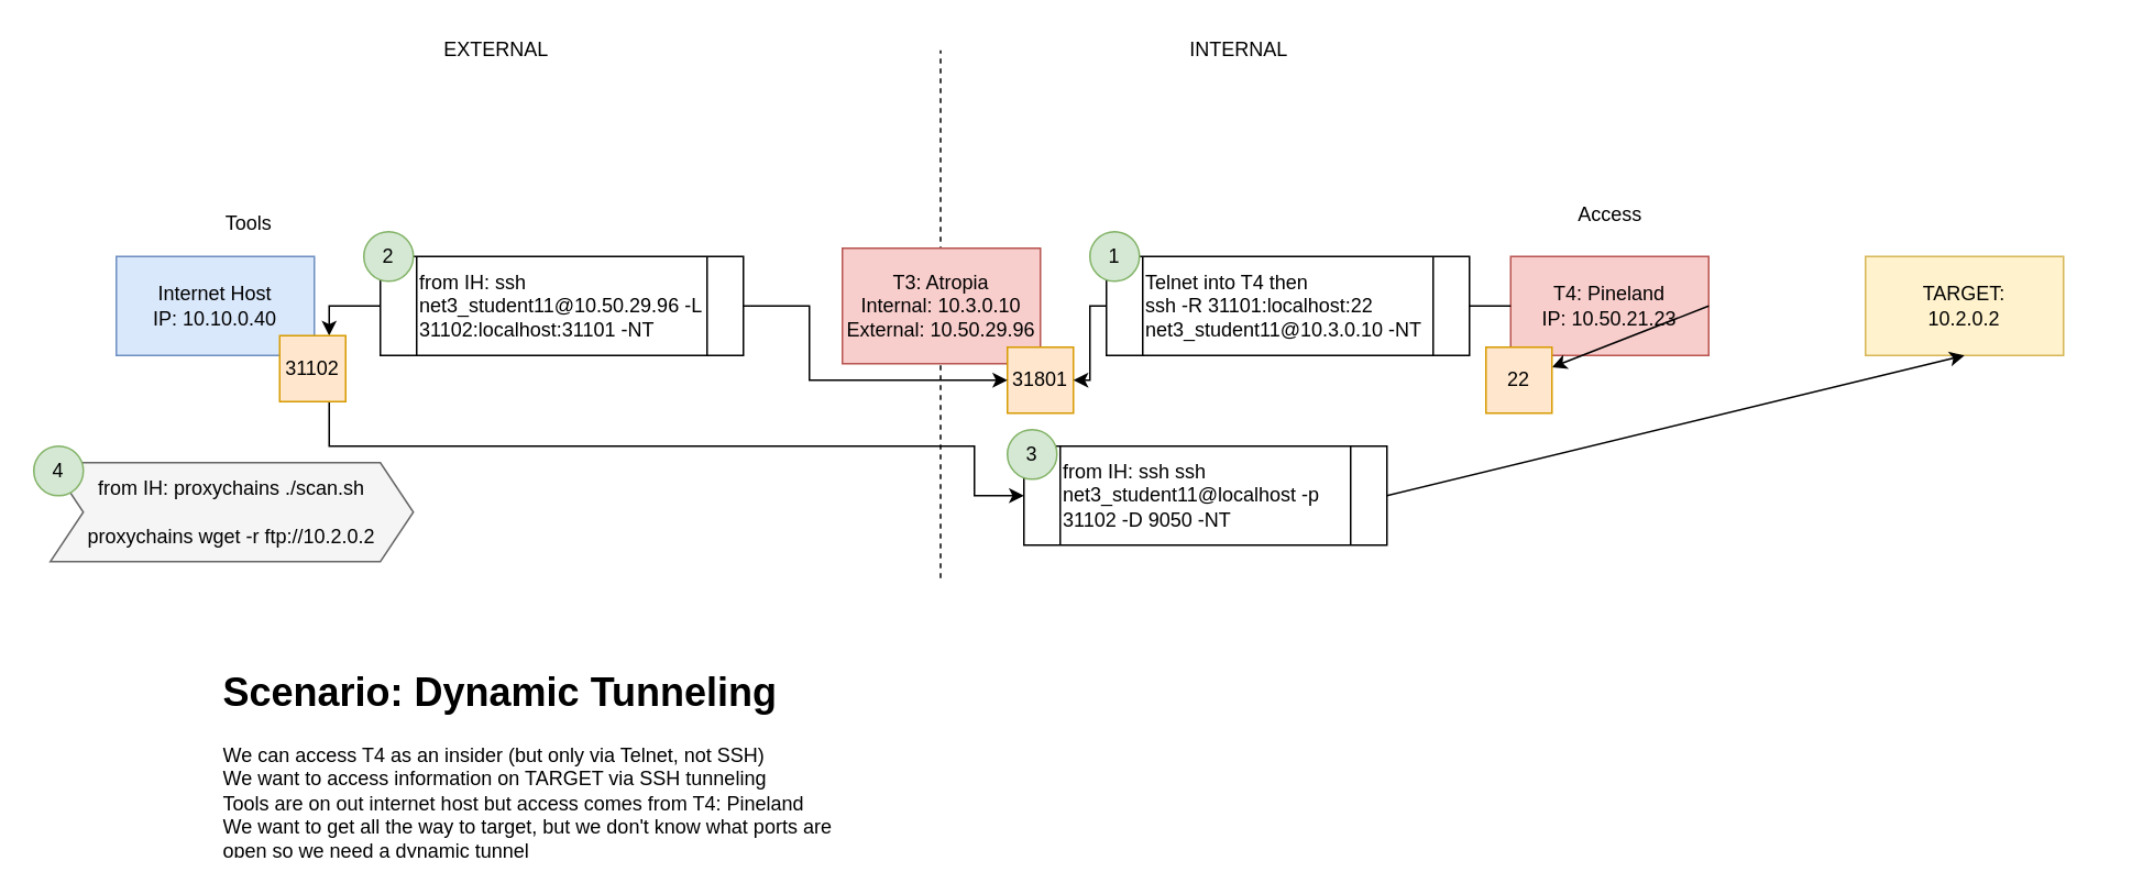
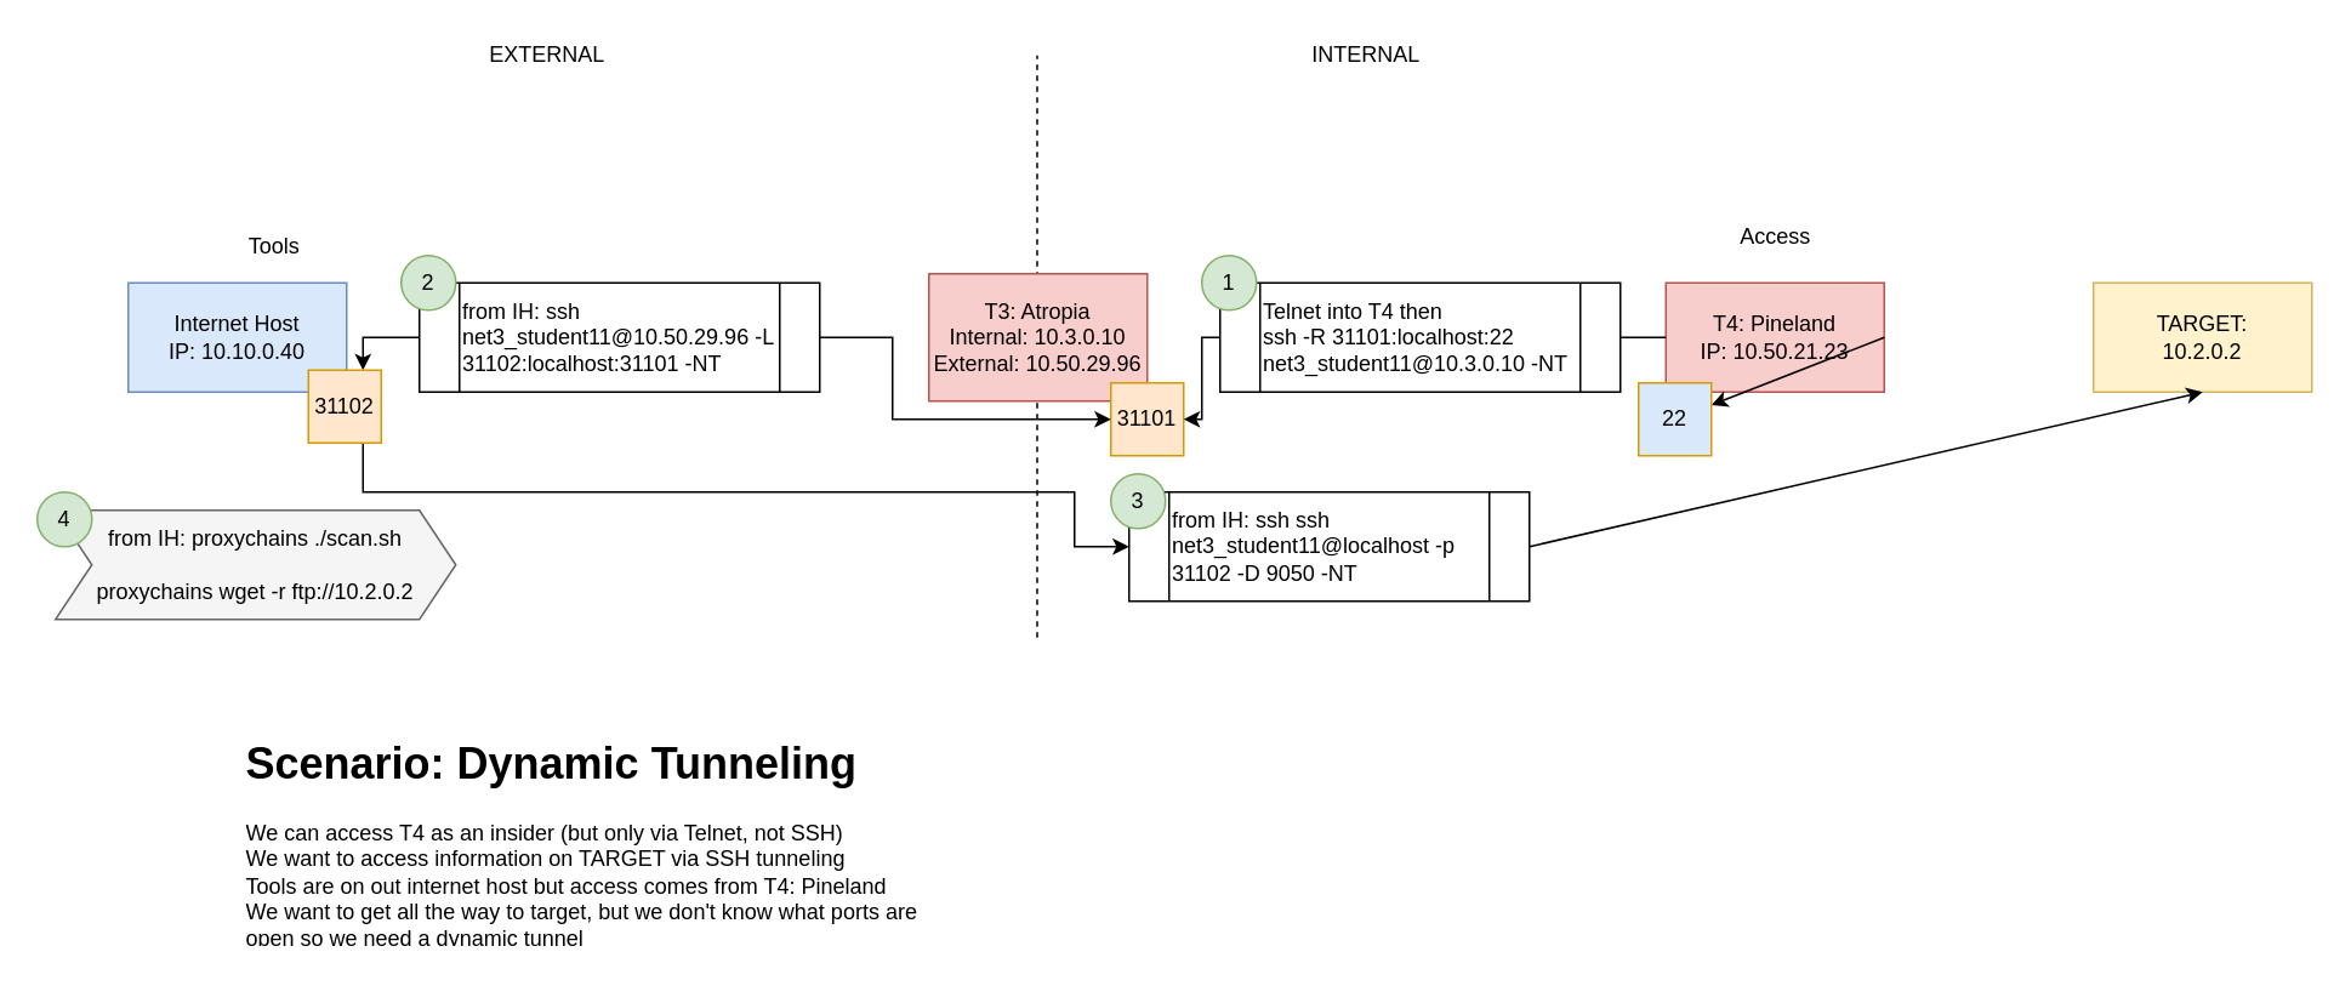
  <mxCell id="0" />
  <mxCell id="1" parent="0" />
  <mxCell id="2" value="&lt;span style=&quot;color: rgb(0 , 0 , 0) ; text-align: left&quot;&gt;from IH: proxychains ./scan.sh&lt;/span&gt;&lt;br style=&quot;color: rgb(0 , 0 , 0) ; text-align: left&quot;&gt;&lt;br style=&quot;color: rgb(0 , 0 , 0) ; text-align: left&quot;&gt;&lt;span style=&quot;color: rgb(0 , 0 , 0) ; text-align: left&quot;&gt;proxychains wget -r ftp://10.2.0.2&lt;/span&gt;" style="shape=step;perimeter=stepPerimeter;whiteSpace=wrap;html=1;fixedSize=1;align=center;fillColor=#f5f5f5;fontColor=#333333;strokeColor=#666666;" vertex="1" parent="1"><mxGeometry x="30" y="280" width="220" height="60" as="geometry" /></mxCell>
  <mxCell id="3" value="" style="endArrow=none;dashed=1;html=1;rounded=0;" parent="1" edge="1"><mxGeometry width="50" height="50" relative="1" as="geometry"><mxPoint x="569.5" y="350" as="sourcePoint" /><mxPoint x="569.5" y="30" as="targetPoint" /></mxGeometry></mxCell>
  <mxCell id="4" value="Internet Host&lt;br&gt;IP: 10.10.0.40" style="rounded=0;whiteSpace=wrap;html=1;fillColor=#dae8fc;strokeColor=#6c8ebf;" parent="1" vertex="1"><mxGeometry x="70" y="155" width="120" height="60" as="geometry" /></mxCell>
  <mxCell id="5" value="Tools" style="text;html=1;align=center;verticalAlign=middle;resizable=0;points=[];autosize=1;strokeColor=none;fillColor=none;" parent="1" vertex="1"><mxGeometry x="130" y="125" width="40" height="20" as="geometry" /></mxCell>
  <mxCell id="6" value="T3: Atropia&lt;br&gt;Internal: 10.3.0.10&lt;br&gt;External: 10.50.29.96" style="rounded=0;whiteSpace=wrap;html=1;fillColor=#f8cecc;strokeColor=#b85450;" parent="1" vertex="1"><mxGeometry x="510" y="150" width="120" height="70" as="geometry" /></mxCell>
  <mxCell id="7" value="EXTERNAL" style="text;html=1;align=center;verticalAlign=middle;resizable=0;points=[];autosize=1;strokeColor=none;fillColor=none;" parent="1" vertex="1"><mxGeometry x="260" y="20" width="80" height="20" as="geometry" /></mxCell>
  <mxCell id="8" value="INTERNAL" style="text;html=1;align=center;verticalAlign=middle;resizable=0;points=[];autosize=1;strokeColor=none;fillColor=none;" parent="1" vertex="1"><mxGeometry x="715" y="20" width="70" height="20" as="geometry" /></mxCell>
  <mxCell id="9" value="T4: Pineland&lt;br&gt;IP: 10.50.21.23" style="rounded=0;whiteSpace=wrap;html=1;fillColor=#f8cecc;strokeColor=#b85450;" parent="1" vertex="1"><mxGeometry x="915" y="155" width="120" height="60" as="geometry" /></mxCell>
- <mxCell id="10" value="TARGET:&lt;br&gt;10.2.0.2" style="rounded=0;whiteSpace=wrap;html=1;fillColor=#fff2cc;strokeColor=#d6b656;" parent="1" vertex="1"><mxGeometry x="1130" y="155" width="120" height="60" as="geometry" /></mxCell>
+ <mxCell id="10" value="TARGET:&lt;br&gt;10.2.0.2" style="rounded=0;whiteSpace=wrap;html=1;fillColor=#fff2cc;strokeColor=#d6b656;" parent="1" vertex="1"><mxGeometry x="1150" y="155" width="120" height="60" as="geometry" /></mxCell>
  <mxCell id="11" value="Access" style="text;html=1;align=center;verticalAlign=middle;resizable=0;points=[];autosize=1;strokeColor=none;fillColor=none;" parent="1" vertex="1"><mxGeometry x="950" y="120" width="50" height="20" as="geometry" /></mxCell>
  <mxCell id="12" value="" style="endArrow=classic;html=1;rounded=0;exitX=1;exitY=0.5;exitDx=0;exitDy=0;" parent="1" source="9" target="14" edge="1"><mxGeometry width="50" height="50" relative="1" as="geometry"><mxPoint x="530" y="160" as="sourcePoint" /><mxPoint x="580" y="110" as="targetPoint" /></mxGeometry></mxCell>
- <mxCell id="13" value="31801" style="whiteSpace=wrap;html=1;aspect=fixed;fillColor=#ffe6cc;strokeColor=#d79b00;" parent="1" vertex="1"><mxGeometry x="610" y="210" width="40" height="40" as="geometry" /></mxCell>
- <mxCell id="14" value="22" style="whiteSpace=wrap;html=1;aspect=fixed;fillColor=#ffe6cc;strokeColor=#d79b00;" parent="1" vertex="1"><mxGeometry x="900" y="210" width="40" height="40" as="geometry" /></mxCell>
+ <mxCell id="13" value="31101" style="whiteSpace=wrap;html=1;aspect=fixed;fillColor=#ffe6cc;strokeColor=#d79b00;" parent="1" vertex="1"><mxGeometry x="610" y="210" width="40" height="40" as="geometry" /></mxCell>
+ <mxCell id="14" value="22" style="whiteSpace=wrap;html=1;aspect=fixed;fillColor=#dae8fc;strokeColor=#d79b00;" parent="1" vertex="1"><mxGeometry x="900" y="210" width="40" height="40" as="geometry" /></mxCell>
  <mxCell id="15" style="edgeStyle=orthogonalEdgeStyle;rounded=0;orthogonalLoop=1;jettySize=auto;html=1;exitX=0;exitY=0.5;exitDx=0;exitDy=0;entryX=1;entryY=0.5;entryDx=0;entryDy=0;" parent="1" source="16" target="13" edge="1"><mxGeometry relative="1" as="geometry"><Array as="points"><mxPoint x="660" y="185" /><mxPoint x="660" y="230" /></Array></mxGeometry></mxCell>
  <mxCell id="16" value="Telnet into T4 then&lt;br&gt;ssh -R 31101:localhost:22 net3_student11@10.3.0.10 -NT" style="shape=process;whiteSpace=wrap;html=1;backgroundOutline=1;align=left;" parent="1" vertex="1"><mxGeometry x="670" y="155" width="220" height="60" as="geometry" /></mxCell>
  <mxCell id="17" value="" style="endArrow=none;html=1;rounded=0;exitX=0;exitY=0.5;exitDx=0;exitDy=0;entryX=1;entryY=0.5;entryDx=0;entryDy=0;" parent="1" source="9" target="16" edge="1"><mxGeometry width="50" height="50" relative="1" as="geometry"><mxPoint x="915" y="185" as="sourcePoint" /><mxPoint x="630" y="185" as="targetPoint" /></mxGeometry></mxCell>
  <mxCell id="18" value="1" style="ellipse;whiteSpace=wrap;html=1;aspect=fixed;fillColor=#d5e8d4;strokeColor=#82b366;" parent="1" vertex="1"><mxGeometry x="660" y="140" width="30" height="30" as="geometry" /></mxCell>
  <mxCell id="19" style="edgeStyle=orthogonalEdgeStyle;rounded=0;orthogonalLoop=1;jettySize=auto;html=1;exitX=1;exitY=0.5;exitDx=0;exitDy=0;entryX=0;entryY=0.5;entryDx=0;entryDy=0;" parent="1" source="21" target="13" edge="1"><mxGeometry relative="1" as="geometry"><Array as="points"><mxPoint x="490" y="185" /><mxPoint x="490" y="230" /></Array></mxGeometry></mxCell>
  <mxCell id="20" style="edgeStyle=orthogonalEdgeStyle;rounded=0;orthogonalLoop=1;jettySize=auto;html=1;exitX=0;exitY=0.5;exitDx=0;exitDy=0;entryX=0.75;entryY=0;entryDx=0;entryDy=0;" parent="1" source="21" target="27" edge="1"><mxGeometry relative="1" as="geometry" /></mxCell>
  <mxCell id="21" value="from IH: ssh net3_student11@10.50.29.96 -L 31102:localhost:31101 -NT" style="shape=process;whiteSpace=wrap;html=1;backgroundOutline=1;align=left;" parent="1" vertex="1"><mxGeometry x="230" y="155" width="220" height="60" as="geometry" /></mxCell>
  <mxCell id="22" value="2" style="ellipse;whiteSpace=wrap;html=1;aspect=fixed;fillColor=#d5e8d4;strokeColor=#82b366;" parent="1" vertex="1"><mxGeometry x="220" y="140" width="30" height="30" as="geometry" /></mxCell>
  <mxCell id="23" value="&lt;h1&gt;Scenario: Dynamic Tunneling&lt;/h1&gt;&lt;span&gt;We can access T4 as an insider (but only via Telnet, not SSH)&lt;/span&gt;&lt;br&gt;&lt;span&gt;We want to access information on TARGET via SSH tunneling&lt;/span&gt;&lt;br&gt;&lt;span&gt;Tools are on out internet host but access comes from T4: Pineland&lt;br&gt;We want to get all the way to target, but we don't know what ports are open so we need a dynamic tunnel&amp;nbsp;&lt;/span&gt;" style="text;html=1;strokeColor=none;fillColor=none;spacing=5;spacingTop=-20;whiteSpace=wrap;overflow=hidden;rounded=0;" parent="1" vertex="1"><mxGeometry y="400" width="380" height="120" as="geometry" x="130" /></mxCell>
  <mxCell id="24" value="from IH: ssh ssh net3_student11@localhost -p 31102 -D 9050 -NT" style="shape=process;whiteSpace=wrap;html=1;backgroundOutline=1;align=left;" parent="1" vertex="1"><mxGeometry x="620" y="270" width="220" height="60" as="geometry" /></mxCell>
  <mxCell id="25" value="" style="endArrow=classic;html=1;rounded=0;exitX=1;exitY=0.5;exitDx=0;exitDy=0;entryX=0.5;entryY=1;entryDx=0;entryDy=0;" parent="1" source="24" target="10" edge="1"><mxGeometry width="50" height="50" relative="1" as="geometry"><mxPoint x="680" y="200" as="sourcePoint" /><mxPoint x="730" y="150" as="targetPoint" /></mxGeometry></mxCell>
  <mxCell id="26" style="edgeStyle=orthogonalEdgeStyle;rounded=0;orthogonalLoop=1;jettySize=auto;html=1;exitX=0.75;exitY=1;exitDx=0;exitDy=0;entryX=0;entryY=0.5;entryDx=0;entryDy=0;" parent="1" source="27" target="24" edge="1"><mxGeometry relative="1" as="geometry"><Array as="points"><mxPoint x="199" y="270" /><mxPoint x="590" y="270" /><mxPoint x="590" y="300" /></Array></mxGeometry></mxCell>
  <mxCell id="27" value="31102" style="whiteSpace=wrap;html=1;aspect=fixed;fillColor=#ffe6cc;strokeColor=#d79b00;" parent="1" vertex="1"><mxGeometry x="169" y="203" width="40" height="40" as="geometry" /></mxCell>
  <mxCell id="28" value="3" style="ellipse;whiteSpace=wrap;html=1;aspect=fixed;fillColor=#d5e8d4;strokeColor=#82b366;" parent="1" vertex="1"><mxGeometry x="610" y="260" width="30" height="30" as="geometry" /></mxCell>
  <mxCell id="29" value="4" style="ellipse;whiteSpace=wrap;html=1;aspect=fixed;fillColor=#d5e8d4;strokeColor=#82b366;" parent="1" vertex="1"><mxGeometry x="20" y="270" width="30" height="30" as="geometry" /></mxCell>
